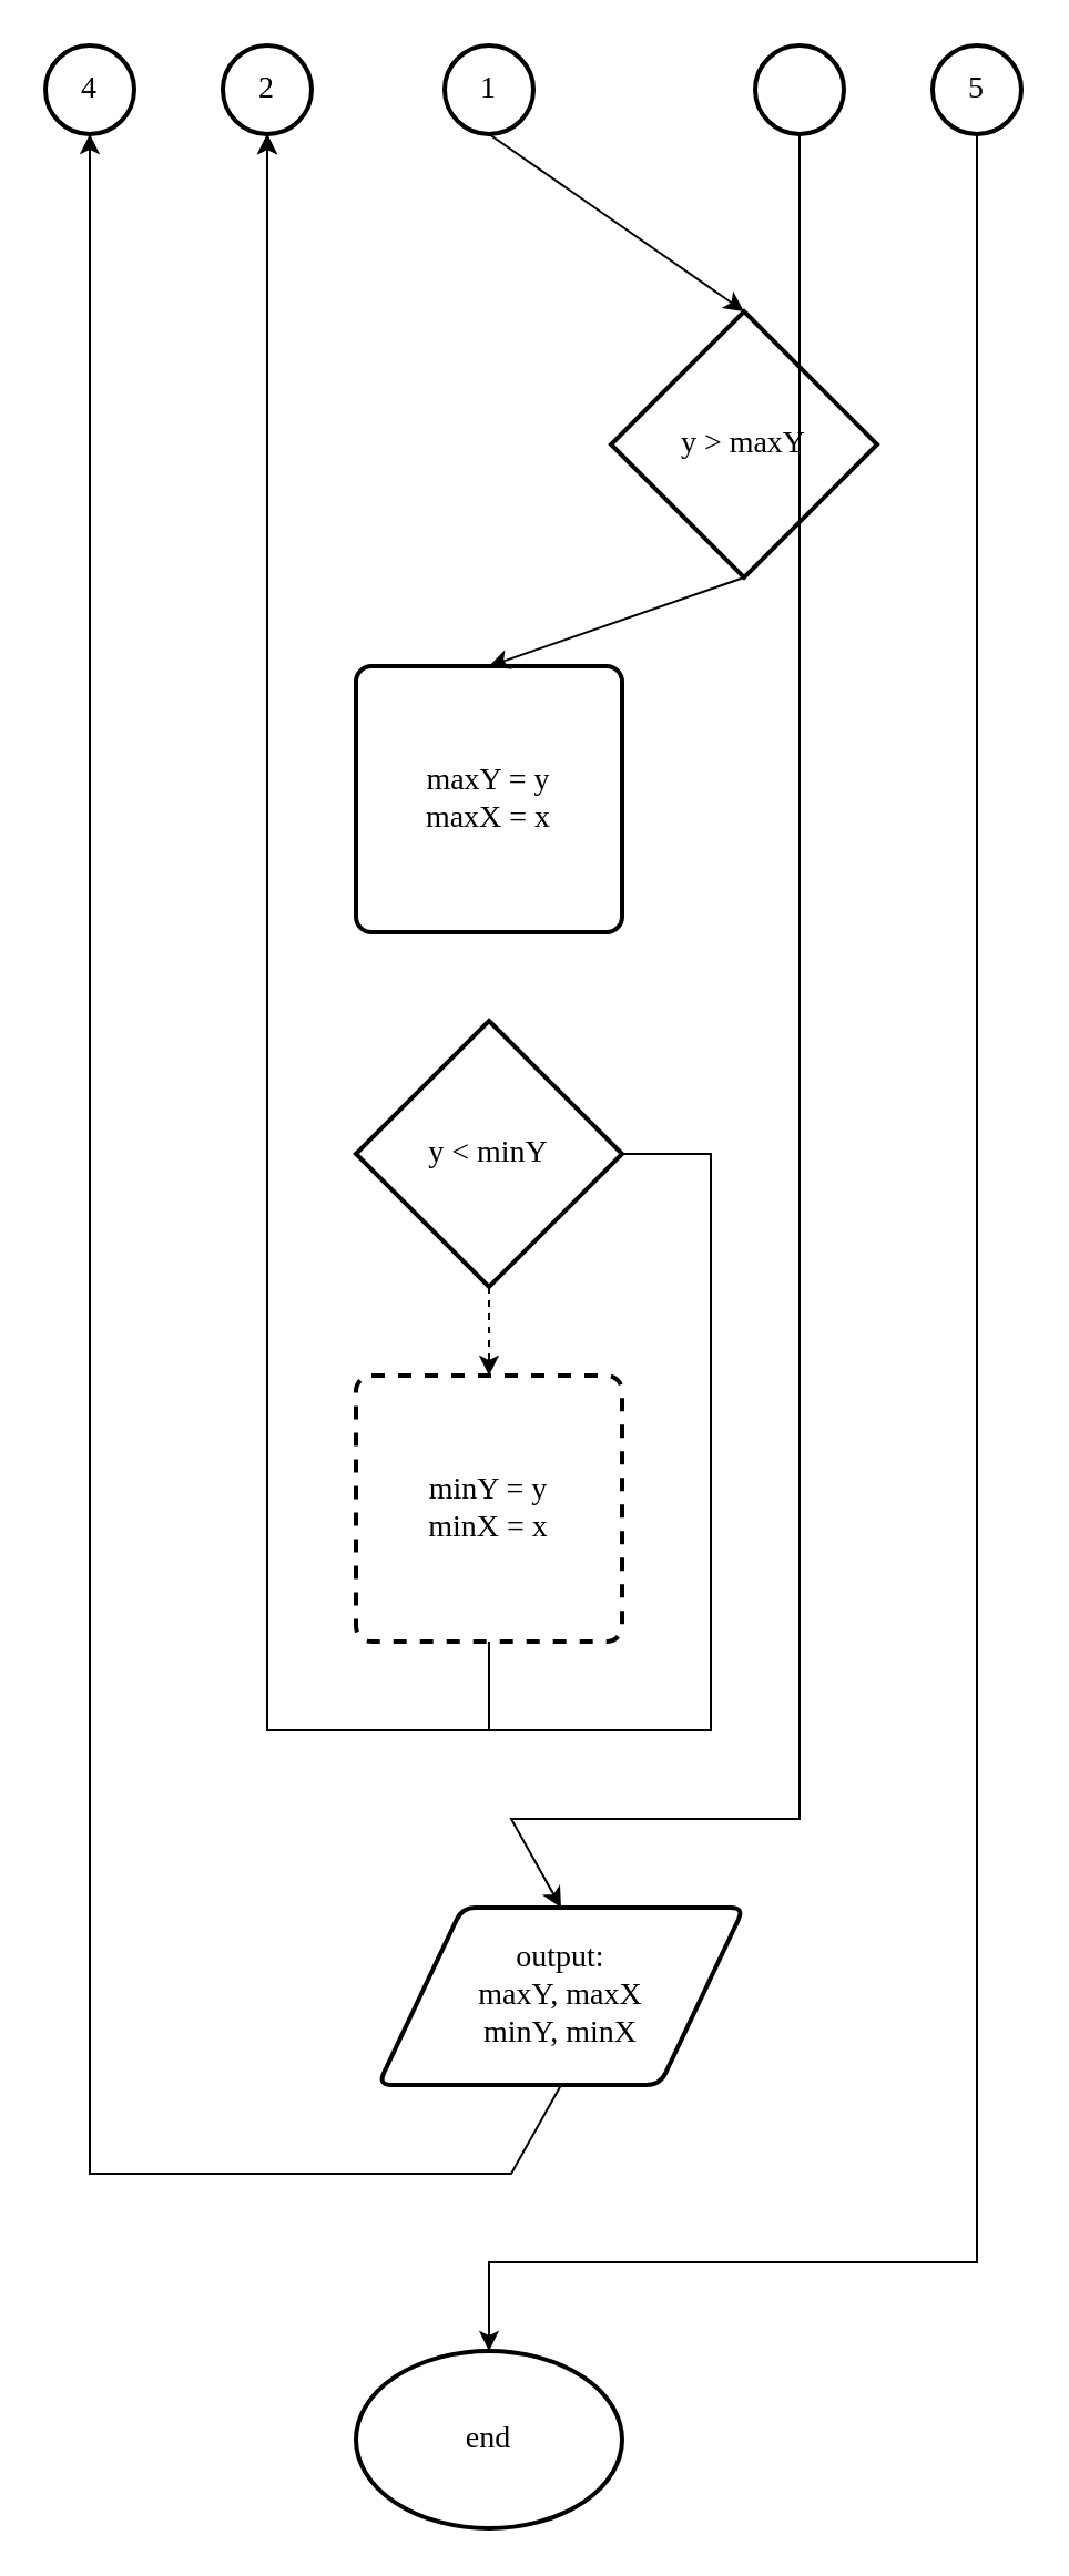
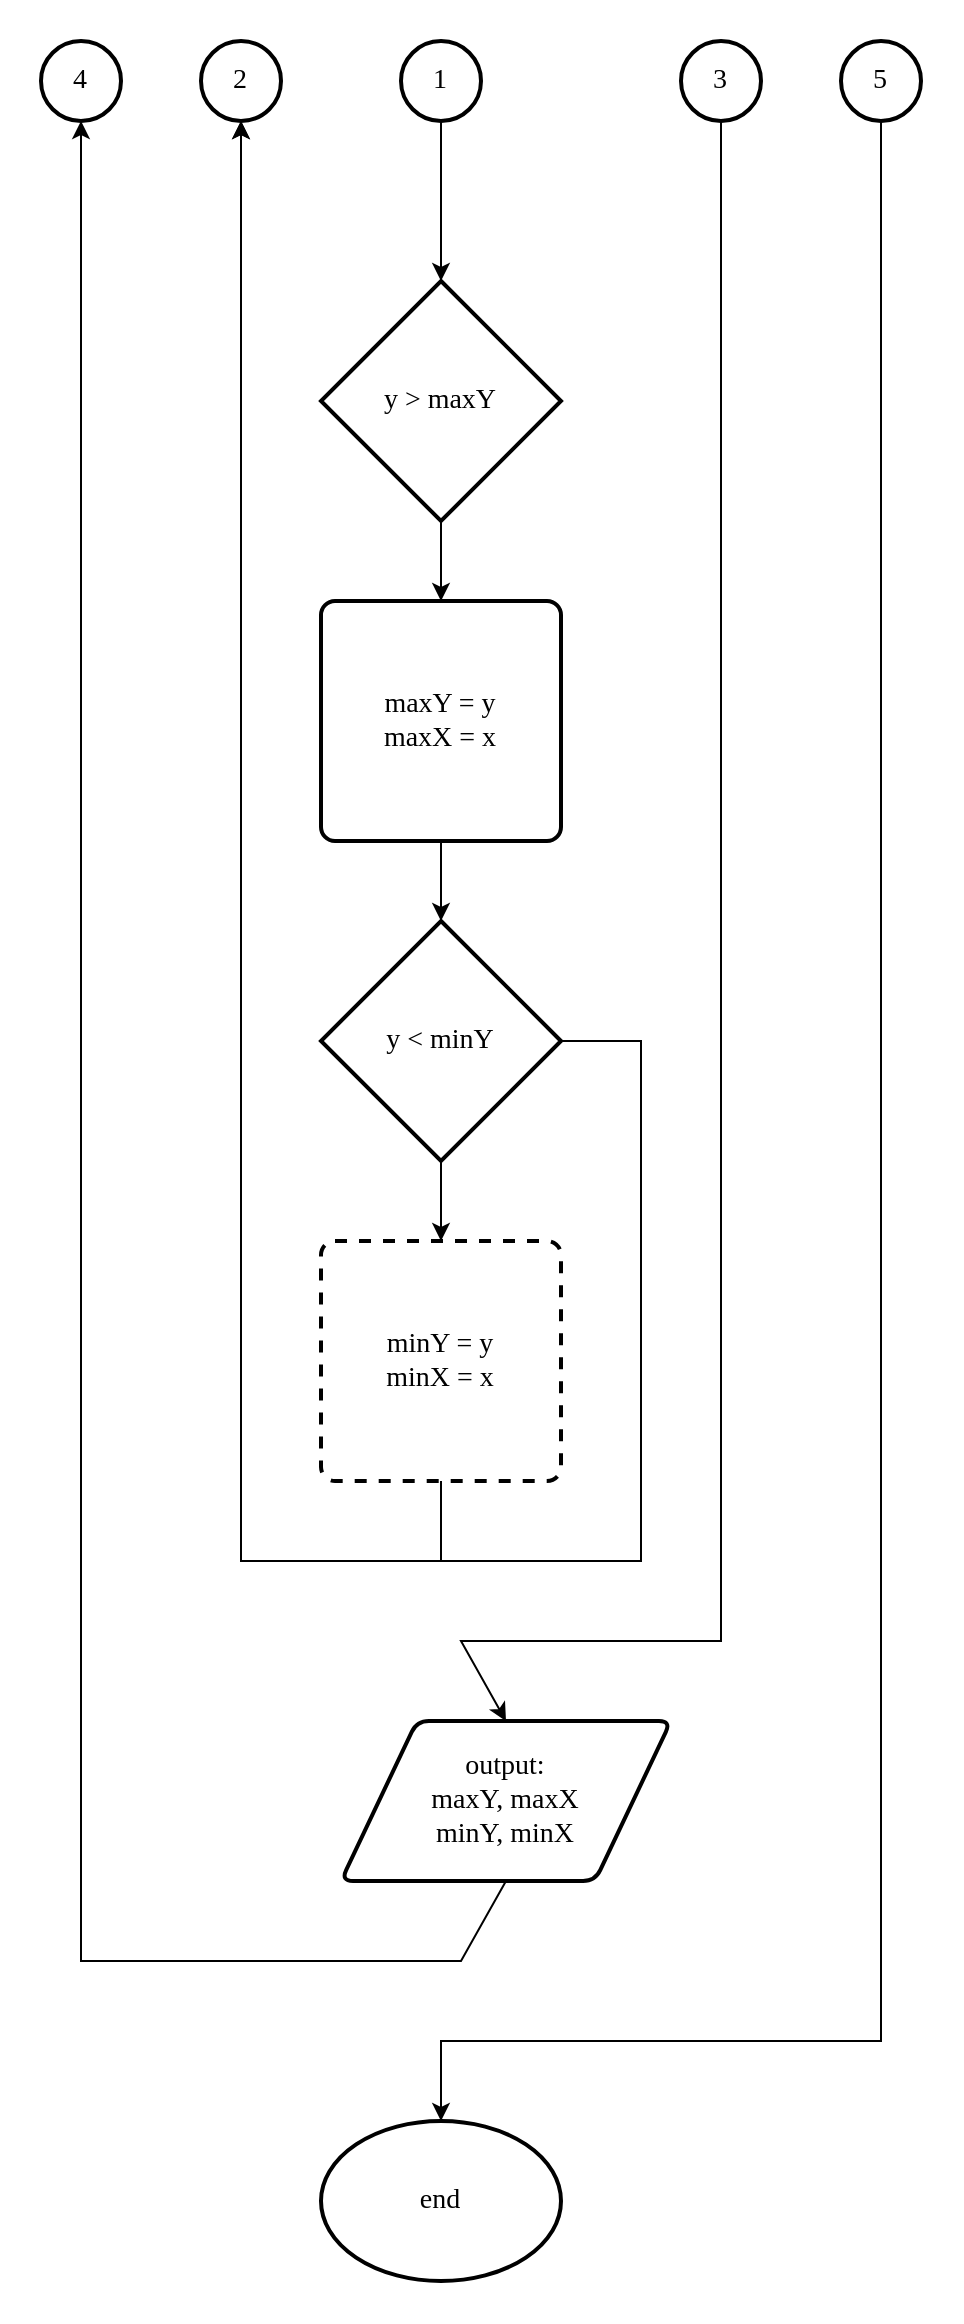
  <mxCell id="0" />
  <mxCell id="1" parent="0" />
  <mxCell id="2" value="&lt;span style=&quot;white-space-collapse: preserve; font-size: 14px; text-align: start;&quot;&gt;output:&lt;/span&gt;&lt;div style=&quot;font-size: 14px;&quot;&gt;&lt;span style=&quot;white-space-collapse: preserve; font-size: 14px; text-align: start;&quot;&gt;maxY, &lt;/span&gt;&lt;span style=&quot;font-size: 14px; text-align: start; white-space-collapse: preserve;&quot;&gt;maxX&lt;/span&gt;&lt;div style=&quot;font-size: 14px;&quot;&gt;&lt;span style=&quot;box-sizing: border-box; font-size: 14px; text-align: start; white-space-collapse: preserve;&quot; class=&quot;hljs-number&quot;&gt;minY, &lt;/span&gt;&lt;span style=&quot;font-size: 14px; text-align: start; white-space-collapse: preserve;&quot;&gt;minX&lt;/span&gt;&lt;/div&gt;&lt;/div&gt;" style="shape=parallelogram;html=1;strokeWidth=2;perimeter=parallelogramPerimeter;whiteSpace=wrap;rounded=1;arcSize=12;size=0.23;fontFamily=Times New Roman;fontColor=#000000;fontSize=14;labelBackgroundColor=none;" parent="1" vertex="1"><mxGeometry x="170" y="860" width="165" height="80" as="geometry" /></mxCell>
  <mxCell id="3" value="end" style="strokeWidth=2;html=1;shape=mxgraph.flowchart.start_1;whiteSpace=wrap;fontFamily=Times New Roman;fontColor=#000000;fontSize=14;labelBackgroundColor=none;" parent="1" vertex="1"><mxGeometry x="160" y="1060" width="120" height="80" as="geometry" /></mxCell>
- <mxCell id="4" value="&lt;span style=&quot;font-size: 14px; text-align: start; white-space-collapse: preserve;&quot;&gt;y &amp;gt; maxY&lt;/span&gt;" style="strokeWidth=2;html=1;shape=mxgraph.flowchart.decision;whiteSpace=wrap;fontFamily=Times New Roman;fontColor=#000000;fontSize=14;labelBackgroundColor=none;" parent="1" vertex="1"><mxGeometry x="275" y="140" width="120" height="120" as="geometry" /></mxCell>
+ <mxCell id="4" value="&lt;span style=&quot;font-size: 14px; text-align: start; white-space-collapse: preserve;&quot;&gt;y &amp;gt; maxY&lt;/span&gt;" style="strokeWidth=2;html=1;shape=mxgraph.flowchart.decision;whiteSpace=wrap;fontFamily=Times New Roman;fontColor=#000000;fontSize=14;labelBackgroundColor=none;" parent="1" vertex="1"><mxGeometry x="160" y="140" width="120" height="120" as="geometry" /></mxCell>
  <mxCell id="5" value="&lt;span style=&quot;font-size: 14px; text-align: start; white-space-collapse: preserve;&quot;&gt;y &amp;lt; minY&lt;/span&gt;" style="strokeWidth=2;html=1;shape=mxgraph.flowchart.decision;whiteSpace=wrap;fontFamily=Times New Roman;fontColor=#000000;fontSize=14;labelBackgroundColor=none;" parent="1" vertex="1"><mxGeometry x="160" y="460" width="120" height="120" as="geometry" /></mxCell>
  <mxCell id="6" value="&lt;span style=&quot;font-size: 14px; text-align: start; white-space-collapse: preserve;&quot;&gt;maxY = y&lt;br style=&quot;font-size: 14px;&quot;&gt;maxX = x&lt;/span&gt;" style="rounded=1;whiteSpace=wrap;html=1;absoluteArcSize=1;arcSize=14;strokeWidth=2;fontFamily=Times New Roman;fontColor=#000000;fontSize=14;labelBackgroundColor=none;" parent="1" vertex="1"><mxGeometry x="160" y="300" width="120" height="120" as="geometry" /></mxCell>
  <mxCell id="7" value="&lt;span style=&quot;font-size: 14px; text-align: start; white-space-collapse: preserve;&quot;&gt;minY = y&lt;br style=&quot;font-size: 14px;&quot;&gt;minX = x&lt;/span&gt;" style="rounded=1;whiteSpace=wrap;html=1;absoluteArcSize=1;arcSize=14;strokeWidth=2;fontFamily=Times New Roman;fontColor=#000000;fontSize=14;labelBackgroundColor=none;dashed=1;" parent="1" vertex="1"><mxGeometry x="160" y="620" width="120" height="120" as="geometry" /></mxCell>
  <mxCell id="8" value="" style="endArrow=classic;html=1;rounded=0;exitX=0.5;exitY=1;exitDx=0;exitDy=0;exitPerimeter=0;entryX=0.5;entryY=0;entryDx=0;entryDy=0;fontFamily=Times New Roman;fontColor=#000000;fontSize=14;labelBackgroundColor=none;" parent="1" source="4" target="6" edge="1"><mxGeometry width="50" height="50" relative="1" as="geometry"><mxPoint x="170" y="790" as="sourcePoint" /><mxPoint x="240" y="680" as="targetPoint" /></mxGeometry></mxCell>
- <mxCell id="10" value="" style="endArrow=classic;html=1;rounded=0;exitX=0.5;exitY=1;exitDx=0;exitDy=0;entryX=0.5;entryY=0;entryDx=0;entryDy=0;exitPerimeter=0;fontFamily=Times New Roman;fontColor=#000000;fontSize=14;labelBackgroundColor=none;dashed=1;" parent="1" source="5" target="7" edge="1"><mxGeometry width="50" height="50" relative="1" as="geometry"><mxPoint x="230" y="830" as="sourcePoint" /><mxPoint x="230" y="910" as="targetPoint" /></mxGeometry></mxCell>
+ <mxCell id="9" value="" style="endArrow=classic;html=1;rounded=0;exitX=0.5;exitY=1;exitDx=0;exitDy=0;entryX=0.5;entryY=0;entryDx=0;entryDy=0;entryPerimeter=0;fontFamily=Times New Roman;fontColor=#000000;fontSize=14;labelBackgroundColor=none;" parent="1" source="6" target="5" edge="1"><mxGeometry width="50" height="50" relative="1" as="geometry"><mxPoint x="230" y="630" as="sourcePoint" /><mxPoint x="230" y="710" as="targetPoint" /></mxGeometry></mxCell>
+ <mxCell id="10" value="" style="endArrow=classic;html=1;rounded=0;exitX=0.5;exitY=1;exitDx=0;exitDy=0;entryX=0.5;entryY=0;entryDx=0;entryDy=0;exitPerimeter=0;fontFamily=Times New Roman;fontColor=#000000;fontSize=14;labelBackgroundColor=none;" parent="1" source="5" target="7" edge="1"><mxGeometry width="50" height="50" relative="1" as="geometry"><mxPoint x="230" y="830" as="sourcePoint" /><mxPoint x="230" y="910" as="targetPoint" /></mxGeometry></mxCell>
  <mxCell id="11" value="" style="strokeWidth=2;html=1;shape=mxgraph.flowchart.start_2;whiteSpace=wrap;" parent="1" vertex="1"><mxGeometry x="200" y="20" width="40" height="40" as="geometry" /></mxCell>
  <mxCell id="12" value="" style="endArrow=classic;html=1;rounded=0;exitX=0.5;exitY=1;exitDx=0;exitDy=0;exitPerimeter=0;entryX=0.5;entryY=0;entryDx=0;entryDy=0;entryPerimeter=0;" parent="1" source="11" target="4" edge="1"><mxGeometry width="50" height="50" relative="1" as="geometry"><mxPoint x="150" y="370" as="sourcePoint" /><mxPoint x="200" y="320" as="targetPoint" /></mxGeometry></mxCell>
  <mxCell id="13" value="" style="strokeWidth=2;html=1;shape=mxgraph.flowchart.start_2;whiteSpace=wrap;" parent="1" vertex="1"><mxGeometry x="100" y="20" width="40" height="40" as="geometry" /></mxCell>
  <mxCell id="14" value="" style="endArrow=classic;html=1;rounded=0;exitX=1;exitY=0.5;exitDx=0;exitDy=0;exitPerimeter=0;entryX=0.5;entryY=1;entryDx=0;entryDy=0;entryPerimeter=0;" parent="1" source="5" target="13" edge="1"><mxGeometry width="50" height="50" relative="1" as="geometry"><mxPoint x="20" y="290" as="sourcePoint" /><mxPoint x="70" y="240" as="targetPoint" /><Array as="points"><mxPoint x="320" y="520" /><mxPoint x="320" y="780" /><mxPoint x="120" y="780" /></Array></mxGeometry></mxCell>
  <mxCell id="15" value="" style="strokeWidth=2;html=1;shape=mxgraph.flowchart.start_2;whiteSpace=wrap;" parent="1" vertex="1"><mxGeometry x="340" y="20" width="40" height="40" as="geometry" /></mxCell>
  <mxCell id="16" value="" style="endArrow=classic;html=1;rounded=0;exitX=0.5;exitY=1;exitDx=0;exitDy=0;exitPerimeter=0;entryX=0.5;entryY=0;entryDx=0;entryDy=0;" parent="1" source="15" target="2" edge="1"><mxGeometry width="50" height="50" relative="1" as="geometry"><mxPoint x="30" y="400" as="sourcePoint" /><mxPoint x="410" y="800" as="targetPoint" /><Array as="points"><mxPoint x="360" y="820" /><mxPoint x="230" y="820" /></Array></mxGeometry></mxCell>
  <mxCell id="17" value="" style="strokeWidth=2;html=1;shape=mxgraph.flowchart.start_2;whiteSpace=wrap;" parent="1" vertex="1"><mxGeometry x="420" y="20" width="40" height="40" as="geometry" /></mxCell>
  <mxCell id="18" value="" style="strokeWidth=2;html=1;shape=mxgraph.flowchart.start_2;whiteSpace=wrap;" parent="1" vertex="1"><mxGeometry x="20" y="20" width="40" height="40" as="geometry" /></mxCell>
  <mxCell id="19" value="" style="endArrow=classic;html=1;rounded=0;exitX=0.5;exitY=1;exitDx=0;exitDy=0;entryX=0.5;entryY=1;entryDx=0;entryDy=0;entryPerimeter=0;" parent="1" source="2" target="18" edge="1"><mxGeometry width="50" height="50" relative="1" as="geometry"><mxPoint x="130" y="750" as="sourcePoint" /><mxPoint x="20" y="510" as="targetPoint" /><Array as="points"><mxPoint x="230" y="980" /><mxPoint x="40" y="980" /></Array></mxGeometry></mxCell>
  <mxCell id="20" value="" style="endArrow=classic;html=1;rounded=0;exitX=0.5;exitY=1;exitDx=0;exitDy=0;exitPerimeter=0;entryX=0.5;entryY=0;entryDx=0;entryDy=0;entryPerimeter=0;" parent="1" source="17" target="3" edge="1"><mxGeometry width="50" height="50" relative="1" as="geometry"><mxPoint x="-20" y="690" as="sourcePoint" /><mxPoint x="30" y="640" as="targetPoint" /><Array as="points"><mxPoint x="440" y="1020" /><mxPoint x="220" y="1020" /></Array></mxGeometry></mxCell>
  <mxCell id="21" value="&lt;div style=&quot;text-align: start;&quot;&gt;&lt;span style=&quot;background-color: initial; white-space-collapse: preserve;&quot;&gt;1&lt;/span&gt;&lt;/div&gt;" style="text;html=1;align=center;verticalAlign=middle;whiteSpace=wrap;rounded=0;fontSize=14;fontFamily=Times New Roman;fontColor=#000000;labelBackgroundColor=none;" parent="1" vertex="1"><mxGeometry x="200" y="20" width="40" height="40" as="geometry" /></mxCell>
+ <mxCell id="22" value="&lt;div style=&quot;text-align: start;&quot;&gt;&lt;span style=&quot;background-color: initial; white-space-collapse: preserve;&quot;&gt;3&lt;/span&gt;&lt;/div&gt;" style="text;html=1;align=center;verticalAlign=middle;whiteSpace=wrap;rounded=0;fontSize=14;fontFamily=Times New Roman;fontColor=#000000;labelBackgroundColor=none;" parent="1" vertex="1"><mxGeometry x="340" y="20" width="40" height="40" as="geometry" /></mxCell>
  <mxCell id="23" value="&lt;div style=&quot;text-align: start;&quot;&gt;&lt;span style=&quot;background-color: initial; white-space-collapse: preserve;&quot;&gt;5&lt;/span&gt;&lt;/div&gt;" style="text;html=1;align=center;verticalAlign=middle;whiteSpace=wrap;rounded=0;fontSize=14;fontFamily=Times New Roman;fontColor=#000000;labelBackgroundColor=none;" parent="1" vertex="1"><mxGeometry x="420" y="20" width="40" height="40" as="geometry" /></mxCell>
  <mxCell id="24" value="&lt;div style=&quot;text-align: start;&quot;&gt;&lt;span style=&quot;background-color: initial; white-space-collapse: preserve;&quot;&gt;2&lt;/span&gt;&lt;/div&gt;" style="text;html=1;align=center;verticalAlign=middle;whiteSpace=wrap;rounded=0;fontSize=14;fontFamily=Times New Roman;fontColor=#000000;labelBackgroundColor=none;" parent="1" vertex="1"><mxGeometry x="100" y="20" width="40" height="40" as="geometry" /></mxCell>
  <mxCell id="25" value="&lt;div style=&quot;text-align: start;&quot;&gt;&lt;span style=&quot;background-color: initial; white-space-collapse: preserve;&quot;&gt;4&lt;/span&gt;&lt;/div&gt;" style="text;html=1;align=center;verticalAlign=middle;whiteSpace=wrap;rounded=0;fontSize=14;fontFamily=Times New Roman;fontColor=#000000;labelBackgroundColor=none;" parent="1" vertex="1"><mxGeometry x="20" y="20" width="40" height="40" as="geometry" /></mxCell>
  <mxCell id="26" value="" style="endArrow=classic;html=1;rounded=0;exitX=0.5;exitY=1;exitDx=0;exitDy=0;entryX=0.5;entryY=1;entryDx=0;entryDy=0;entryPerimeter=0;" parent="1" source="7" target="13" edge="1"><mxGeometry width="50" height="50" relative="1" as="geometry"><mxPoint x="-40" y="620" as="sourcePoint" /><mxPoint x="10" y="570" as="targetPoint" /><Array as="points"><mxPoint x="220" y="780" /><mxPoint x="120" y="780" /></Array></mxGeometry></mxCell>
